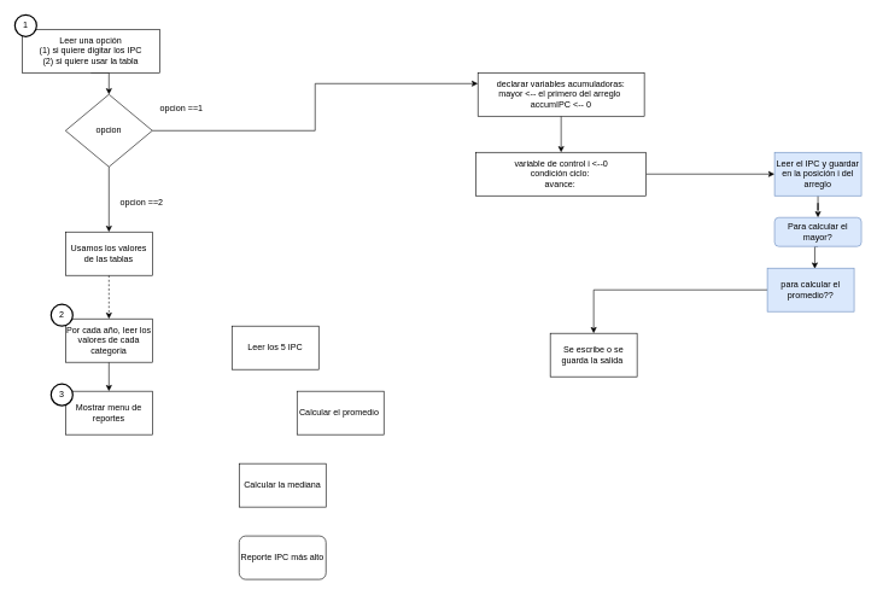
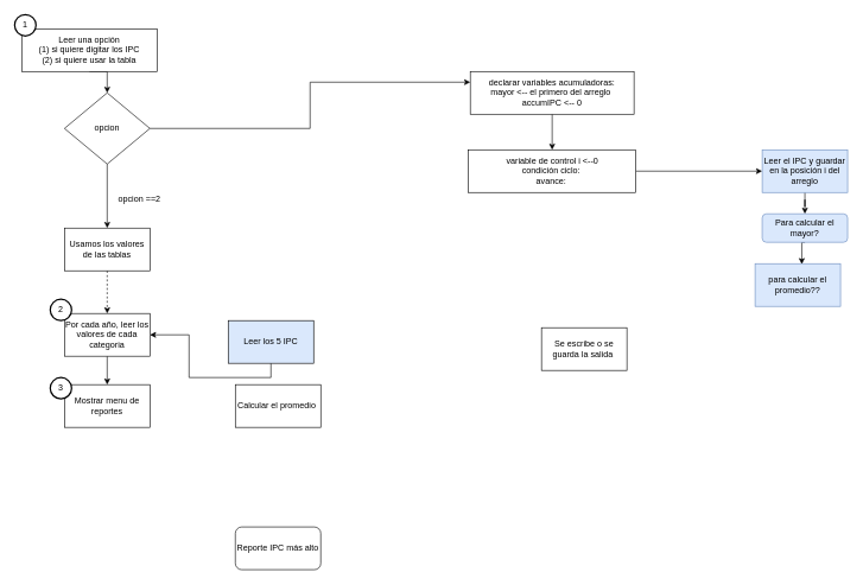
  <mxCell id="0" />
  <mxCell id="1" parent="0" />
  <mxCell id="2" style="edgeStyle=orthogonalEdgeStyle;rounded=0;orthogonalLoop=1;jettySize=auto;html=1;exitX=0.5;exitY=1;exitDx=0;exitDy=0;entryX=0.5;entryY=0;entryDx=0;entryDy=0;" parent="1" source="3" target="6" edge="1"><mxGeometry relative="1" as="geometry" /></mxCell>
  <mxCell id="3" value="Leer una opción &lt;br&gt;(1) si quiere digitar los IPC&lt;br&gt;(2) si quiere usar la tabla" style="rounded=0;whiteSpace=wrap;html=1;" parent="1" vertex="1"><mxGeometry x="30" y="40" width="190" height="60" as="geometry" /></mxCell>
  <mxCell id="4" style="edgeStyle=orthogonalEdgeStyle;rounded=0;orthogonalLoop=1;jettySize=auto;html=1;exitX=1;exitY=0.5;exitDx=0;exitDy=0;entryX=0;entryY=0.25;entryDx=0;entryDy=0;" parent="1" source="6" target="23" edge="1"><mxGeometry relative="1" as="geometry" /></mxCell>
  <mxCell id="5" style="edgeStyle=orthogonalEdgeStyle;rounded=0;orthogonalLoop=1;jettySize=auto;html=1;exitX=0.5;exitY=1;exitDx=0;exitDy=0;" parent="1" source="6" target="10" edge="1"><mxGeometry relative="1" as="geometry" /></mxCell>
  <mxCell id="6" value="opcion" style="rhombus;whiteSpace=wrap;html=1;" parent="1" vertex="1"><mxGeometry x="90" y="130" width="120" height="100" as="geometry" /></mxCell>
- <mxCell id="8" value="Leer los 5 IPC" style="rounded=0;whiteSpace=wrap;html=1;" parent="1" vertex="1"><mxGeometry x="320" y="450" width="120" height="60" as="geometry" /></mxCell>
+ <mxCell id="7" style="edgeStyle=orthogonalEdgeStyle;rounded=0;orthogonalLoop=1;jettySize=auto;html=1;exitX=0.5;exitY=1;exitDx=0;exitDy=0;entryX=1;entryY=0.5;entryDx=0;entryDy=0;" parent="1" source="8" target="14" edge="1"><mxGeometry relative="1" as="geometry" /></mxCell>
+ <mxCell id="8" value="Leer los 5 IPC" style="rounded=0;whiteSpace=wrap;html=1;fillColor=#dae8fc;" parent="1" vertex="1"><mxGeometry x="320" y="450" width="120" height="60" as="geometry" /></mxCell>
  <mxCell id="9" style="edgeStyle=orthogonalEdgeStyle;rounded=0;orthogonalLoop=1;jettySize=auto;html=1;exitX=0.5;exitY=1;exitDx=0;exitDy=0;entryX=0.5;entryY=0;entryDx=0;entryDy=0;dashed=1;" parent="1" source="10" target="14" edge="1"><mxGeometry relative="1" as="geometry" /></mxCell>
  <mxCell id="10" value="Usamos los valores de las tablas" style="rounded=0;whiteSpace=wrap;html=1;" parent="1" vertex="1"><mxGeometry x="90" y="320" width="120" height="60" as="geometry" /></mxCell>
- <mxCell id="11" value="opcion ==1" style="text;html=1;align=center;verticalAlign=middle;resizable=0;points=[];autosize=1;" parent="1" vertex="1"><mxGeometry x="215" y="140" width="70" height="20" as="geometry" /></mxCell>
  <mxCell id="12" value="opcion ==2" style="text;html=1;align=center;verticalAlign=middle;resizable=0;points=[];autosize=1;" parent="1" vertex="1"><mxGeometry x="160" y="270" width="70" height="20" as="geometry" /></mxCell>
  <mxCell id="13" style="edgeStyle=orthogonalEdgeStyle;rounded=0;orthogonalLoop=1;jettySize=auto;html=1;exitX=0.5;exitY=1;exitDx=0;exitDy=0;" parent="1" source="14" target="15" edge="1"><mxGeometry relative="1" as="geometry" /></mxCell>
  <mxCell id="14" value="Por cada año, leer los valores de cada categoria" style="rounded=0;whiteSpace=wrap;html=1;" parent="1" vertex="1"><mxGeometry x="90" y="440" width="120" height="60" as="geometry" /></mxCell>
  <mxCell id="15" value="Mostrar menu de reportes" style="rounded=0;whiteSpace=wrap;html=1;" parent="1" vertex="1"><mxGeometry x="90" y="540" width="120" height="60" as="geometry" /></mxCell>
  <mxCell id="16" value="1" style="strokeWidth=2;html=1;shape=mxgraph.flowchart.start_2;whiteSpace=wrap;" parent="1" vertex="1"><mxGeometry x="20" y="20" width="30" height="30" as="geometry" /></mxCell>
  <mxCell id="17" value="2" style="strokeWidth=2;html=1;shape=mxgraph.flowchart.start_2;whiteSpace=wrap;" parent="1" vertex="1"><mxGeometry x="70" y="420" width="30" height="30" as="geometry" /></mxCell>
  <mxCell id="18" value="3" style="strokeWidth=2;html=1;shape=mxgraph.flowchart.start_2;whiteSpace=wrap;" vertex="1" parent="1"><mxGeometry x="70" y="530" width="30" height="30" as="geometry" /></mxCell>
- <mxCell id="19" value="Calcular el promedio&amp;nbsp;" style="rounded=0;whiteSpace=wrap;html=1;" vertex="1" parent="1"><mxGeometry x="410" y="540" width="120" height="60" as="geometry" /></mxCell>
- <mxCell id="20" value="Calcular la mediana" style="rounded=0;whiteSpace=wrap;html=1;" vertex="1" parent="1"><mxGeometry x="330" y="640" width="120" height="60" as="geometry" /></mxCell>
+ <mxCell id="19" value="Calcular el promedio&amp;nbsp;" style="rounded=0;whiteSpace=wrap;html=1;" vertex="1" parent="1"><mxGeometry x="330" y="540" width="120" height="60" as="geometry" /></mxCell>
  <mxCell id="21" value="Reporte IPC más alto" style="whiteSpace=wrap;html=1;rounded=1;" vertex="1" parent="1"><mxGeometry x="330" y="740" width="120" height="60" as="geometry" /></mxCell>
  <mxCell id="22" style="edgeStyle=orthogonalEdgeStyle;rounded=0;orthogonalLoop=1;jettySize=auto;html=1;exitX=0.5;exitY=1;exitDx=0;exitDy=0;entryX=0.5;entryY=0;entryDx=0;entryDy=0;" edge="1" parent="1" source="23" target="25"><mxGeometry relative="1" as="geometry" /></mxCell>
  <mxCell id="23" value="declarar variables acumuladoras:&lt;br&gt;mayor &amp;lt;-- el primero del arreglo&amp;nbsp;&lt;br&gt;accumIPC &amp;lt;-- 0" style="rounded=0;whiteSpace=wrap;html=1;" vertex="1" parent="1"><mxGeometry x="660" y="100" width="230" height="60" as="geometry" /></mxCell>
  <mxCell id="24" style="edgeStyle=orthogonalEdgeStyle;rounded=0;orthogonalLoop=1;jettySize=auto;html=1;" edge="1" parent="1" source="25" target="27"><mxGeometry relative="1" as="geometry" /></mxCell>
  <mxCell id="25" value="variable de control i &amp;lt;--0&lt;br&gt;condición ciclo:&amp;nbsp;&lt;br&gt;avance:&amp;nbsp;" style="rounded=0;whiteSpace=wrap;html=1;" vertex="1" parent="1"><mxGeometry x="657.5" y="210" width="235" height="60" as="geometry" /></mxCell>
  <mxCell id="26" style="edgeStyle=orthogonalEdgeStyle;rounded=0;orthogonalLoop=1;jettySize=auto;html=1;exitX=0.5;exitY=1;exitDx=0;exitDy=0;" edge="1" parent="1" source="27" target="29"><mxGeometry relative="1" as="geometry" /></mxCell>
  <mxCell id="27" value="Leer el IPC y guardar en la posición i del arreglo" style="rounded=0;whiteSpace=wrap;html=1;fillColor=#dae8fc;strokeColor=#6c8ebf;" vertex="1" parent="1"><mxGeometry x="1070" y="210" width="120" height="60" as="geometry" /></mxCell>
  <mxCell id="28" style="edgeStyle=orthogonalEdgeStyle;rounded=0;orthogonalLoop=1;jettySize=auto;html=1;exitX=0.5;exitY=1;exitDx=0;exitDy=0;entryX=0.547;entryY=0.013;entryDx=0;entryDy=0;entryPerimeter=0;" edge="1" parent="1" source="29" target="31"><mxGeometry relative="1" as="geometry" /></mxCell>
  <mxCell id="29" value="Para calcular el mayor?" style="whiteSpace=wrap;html=1;fillColor=#dae8fc;strokeColor=#6c8ebf;rounded=1;" vertex="1" parent="1"><mxGeometry x="1070" y="300" width="120" height="40" as="geometry" /></mxCell>
- <mxCell id="30" style="edgeStyle=orthogonalEdgeStyle;rounded=0;orthogonalLoop=1;jettySize=auto;html=1;" edge="1" parent="1" source="31" target="32"><mxGeometry relative="1" as="geometry" /></mxCell>
  <mxCell id="31" value="para calcular el promedio??" style="rounded=0;whiteSpace=wrap;html=1;fillColor=#dae8fc;strokeColor=#6c8ebf;" vertex="1" parent="1"><mxGeometry x="1060" y="370" width="120" height="60" as="geometry" /></mxCell>
  <mxCell id="32" value="Se escribe o se guarda la salida&amp;nbsp;" style="rounded=0;whiteSpace=wrap;html=1;" vertex="1" parent="1"><mxGeometry x="760" y="460" width="120" height="60" as="geometry" /></mxCell>
